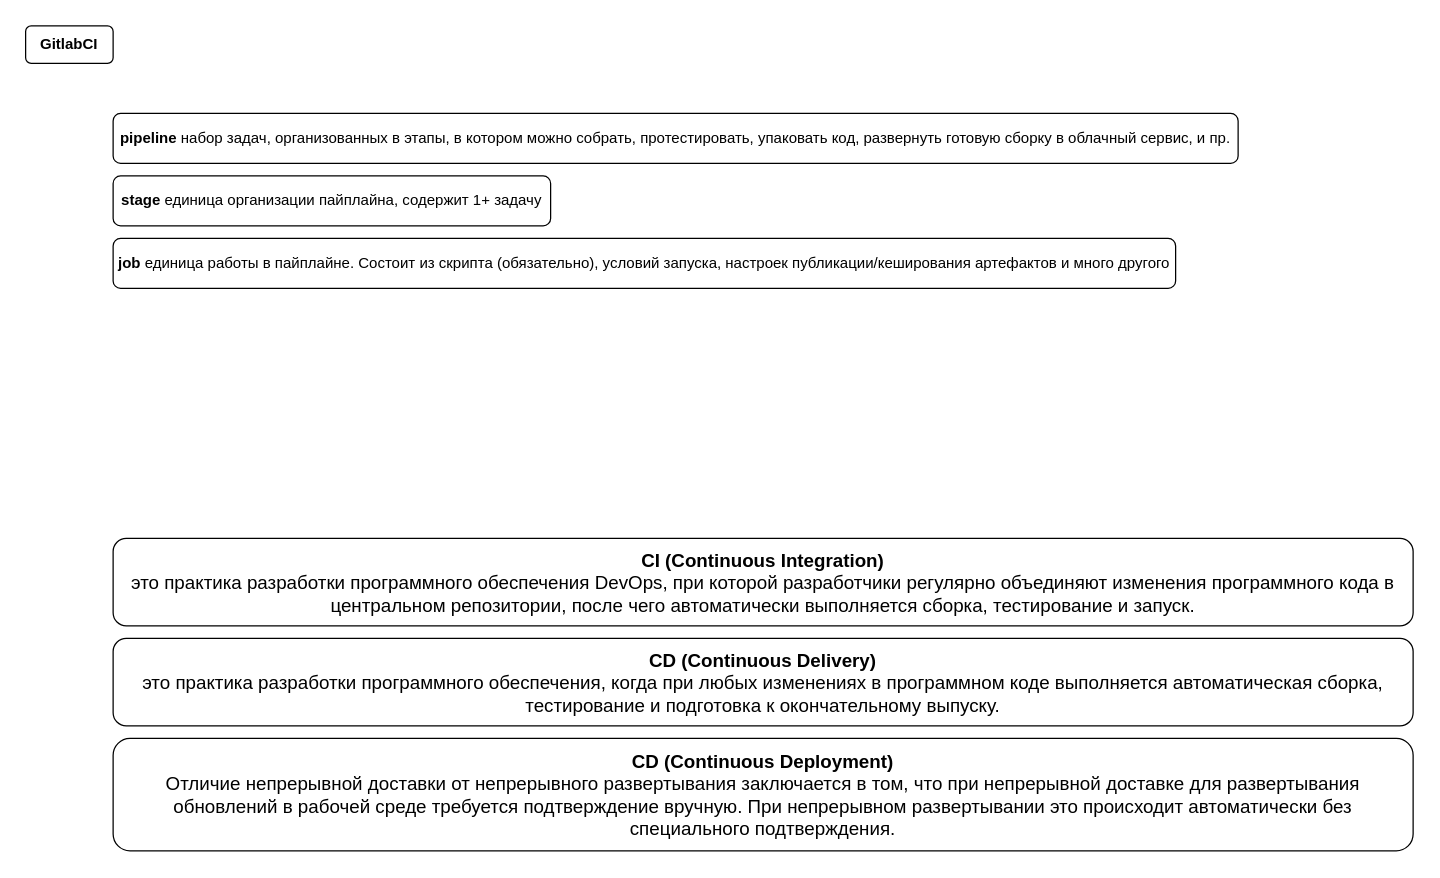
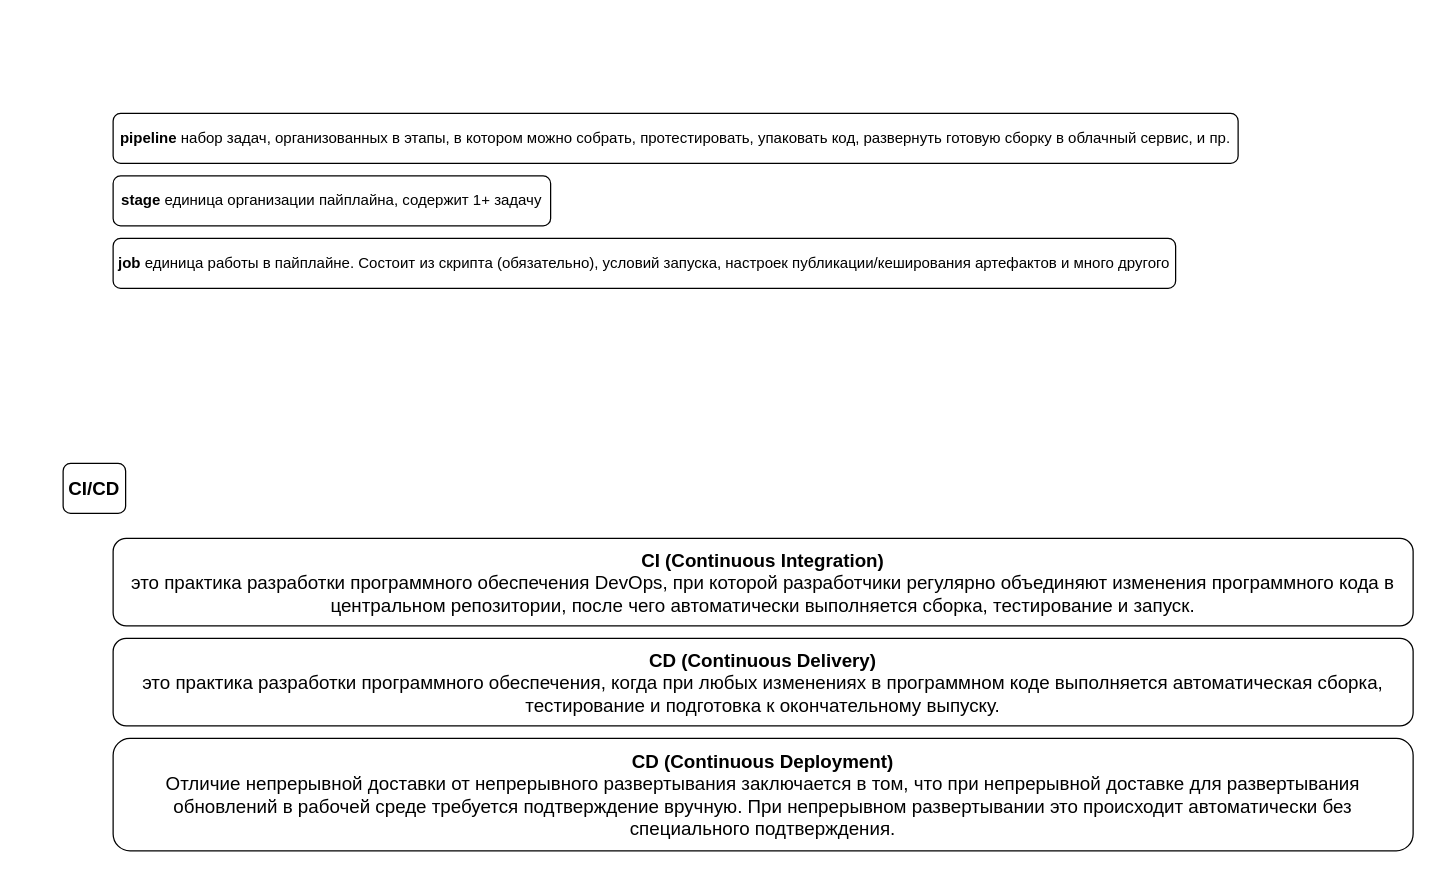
  <mxCell id="0" />
  <mxCell id="1" parent="0" />
- <mxCell id="2" value="GitlabCI" style="rounded=1;whiteSpace=wrap;html=1;fontStyle=1" vertex="1" parent="1"><mxGeometry x="20" y="20" width="70" height="30" as="geometry" /></mxCell>
  <mxCell id="3" value="&lt;b&gt;pipeline&amp;nbsp;&lt;/b&gt;набор задач, организованных в этапы, в котором можно собрать, протестировать, упаковать код, развернуть готовую сборку в облачный сервис, и пр." style="rounded=1;whiteSpace=wrap;html=1;" vertex="1" parent="1"><mxGeometry x="90" y="90" width="900" height="40" as="geometry" /></mxCell>
  <mxCell id="4" value="&lt;b&gt;stage&amp;nbsp;&lt;/b&gt;единица организации пайплайна, содержит 1+ задачу" style="rounded=1;whiteSpace=wrap;html=1;" vertex="1" parent="1"><mxGeometry x="90" y="140" width="350" height="40" as="geometry" /></mxCell>
  <mxCell id="5" value="&lt;b&gt;job&amp;nbsp;&lt;/b&gt;единица работы в пайплайне. Состоит из скрипта (обязательно), условий запуска, настроек публикации/кеширования артефактов и много другого" style="rounded=1;whiteSpace=wrap;html=1;" vertex="1" parent="1"><mxGeometry x="90" y="190" width="850" height="40" as="geometry" /></mxCell>
+ <mxCell id="6" value="CI/CD" style="rounded=1;whiteSpace=wrap;html=1;fontStyle=1;fontSize=15;" vertex="1" parent="1"><mxGeometry x="50" y="370" width="50" height="40" as="geometry" /></mxCell>
  <mxCell id="7" value="&lt;b&gt;CI (Continuous Integration)&lt;br&gt;&lt;/b&gt;&#09;&#09;&#09;это практика разработки программного обеспечения DevOps, при которой разработчики регулярно объединяют изменения программного кода в центральном репозитории, после чего автоматически выполняется сборка, тестирование и запуск." style="rounded=1;whiteSpace=wrap;html=1;fontSize=15;" vertex="1" parent="1"><mxGeometry x="90" y="430" width="1040" height="70" as="geometry" /></mxCell>
  <mxCell id="8" value="&lt;b&gt;CD (Continuous Delivery)&lt;br&gt;&lt;/b&gt;&#09;&#09;&#09; это практика разработки программного обеспечения, когда при любых изменениях в программном коде выполняется автоматическая сборка, тестирование и подготовка к окончательному выпуску." style="rounded=1;whiteSpace=wrap;html=1;fontSize=15;" vertex="1" parent="1"><mxGeometry x="90" y="510" width="1040" height="70" as="geometry" /></mxCell>
  <mxCell id="9" value="&lt;b&gt;CD (Continuous Deployment)&lt;br&gt;&lt;/b&gt;&#09;&#09;&#09;Отличие непрерывной доставки от непрерывного развертывания заключается в том, что при непрерывной доставке для развертывания обновлений в рабочей среде требуется подтверждение вручную. При непрерывном развертывании это происходит автоматически без специального подтверждения." style="rounded=1;whiteSpace=wrap;html=1;fontSize=15;" vertex="1" parent="1"><mxGeometry x="90" y="590" width="1040" height="90" as="geometry" /></mxCell>
